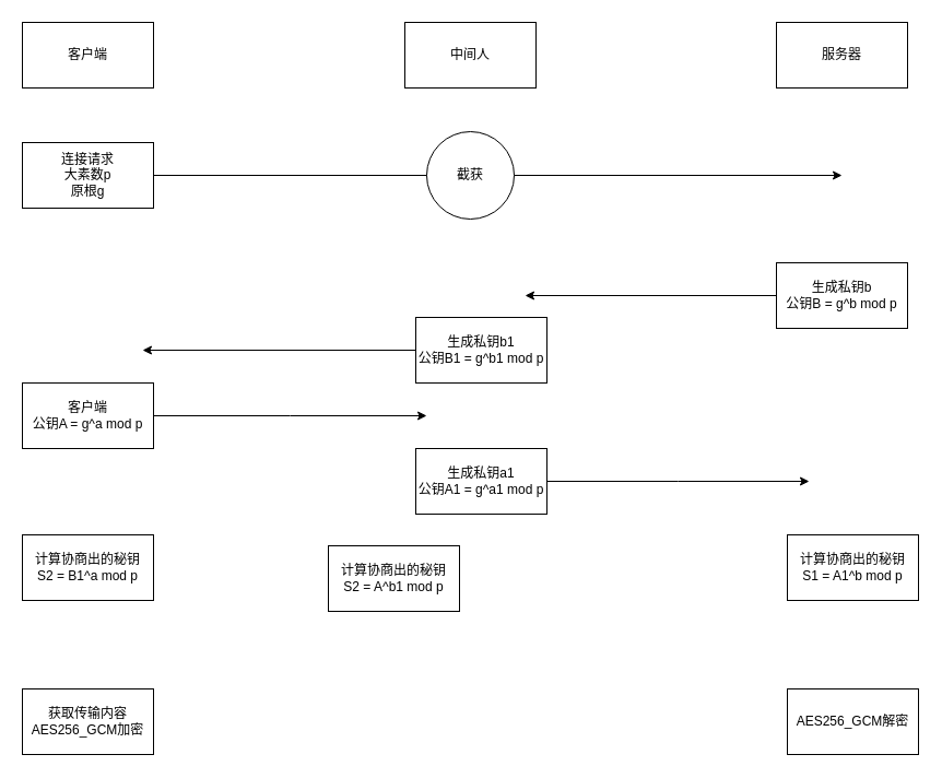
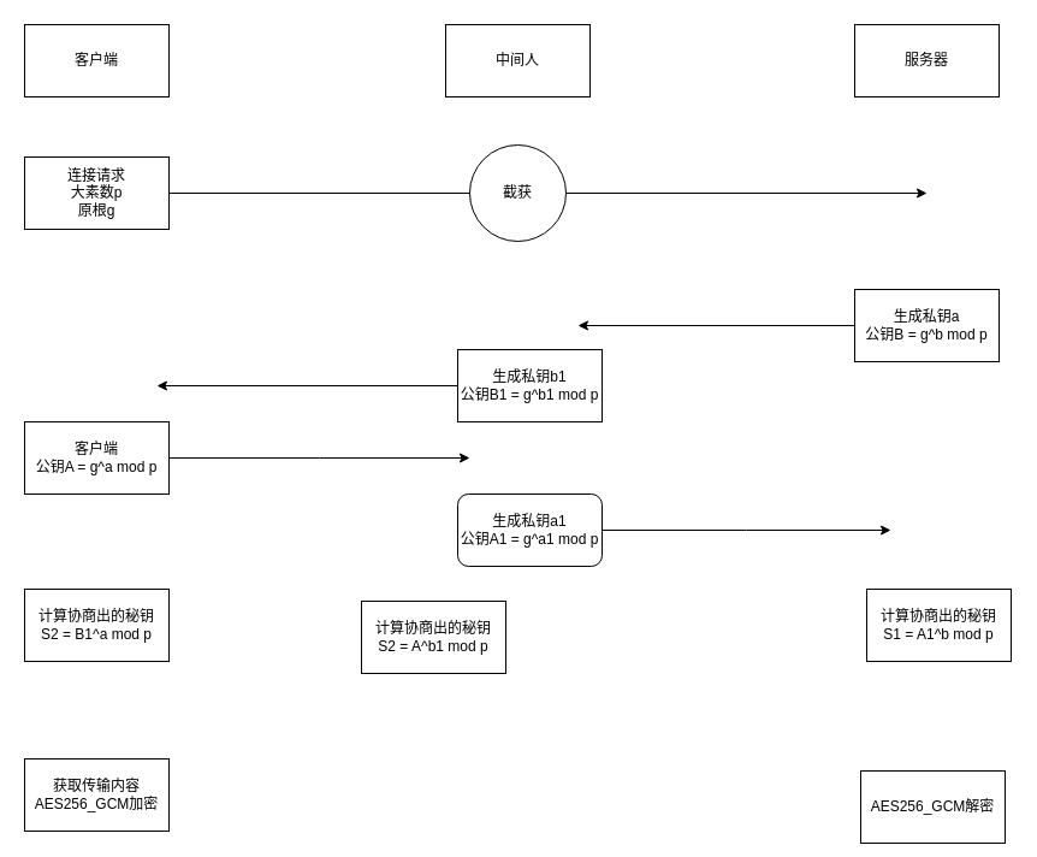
  <mxCell id="0" />
  <mxCell id="1" parent="0" />
  <mxCell id="2" value="客户端" style="rounded=0;whiteSpace=wrap;html=1;" vertex="1" parent="1"><mxGeometry x="20" y="20" width="120" height="60" as="geometry" /></mxCell>
  <mxCell id="3" value="服务器" style="rounded=0;whiteSpace=wrap;html=1;" vertex="1" parent="1"><mxGeometry x="710" y="20" width="120" height="60" as="geometry" /></mxCell>
  <mxCell id="4" style="edgeStyle=orthogonalEdgeStyle;rounded=0;orthogonalLoop=1;jettySize=auto;html=1;" edge="1" parent="1" source="5"><mxGeometry relative="1" as="geometry"><mxPoint x="770" y="160" as="targetPoint" /></mxGeometry></mxCell>
  <mxCell id="5" value="连接请求&lt;br&gt;大素数p&lt;br&gt;原根g" style="rounded=0;whiteSpace=wrap;html=1;" vertex="1" parent="1"><mxGeometry x="20" y="130" width="120" height="60" as="geometry" /></mxCell>
  <mxCell id="6" style="edgeStyle=orthogonalEdgeStyle;rounded=0;orthogonalLoop=1;jettySize=auto;html=1;" edge="1" parent="1" source="7"><mxGeometry relative="1" as="geometry"><mxPoint x="480" y="270" as="targetPoint" /></mxGeometry></mxCell>
- <mxCell id="7" value="生成私钥b&lt;br&gt;公钥B = g^b mod p" style="rounded=0;whiteSpace=wrap;html=1;" vertex="1" parent="1"><mxGeometry x="710" y="240" width="120" height="60" as="geometry" /></mxCell>
+ <mxCell id="7" value="生成私钥a&lt;br&gt;公钥B = g^b mod p" style="rounded=0;whiteSpace=wrap;html=1;" vertex="1" parent="1"><mxGeometry x="710" y="240" width="120" height="60" as="geometry" /></mxCell>
  <mxCell id="8" style="edgeStyle=orthogonalEdgeStyle;rounded=0;orthogonalLoop=1;jettySize=auto;html=1;" edge="1" parent="1" source="9"><mxGeometry relative="1" as="geometry"><mxPoint x="390" y="380" as="targetPoint" /></mxGeometry></mxCell>
  <mxCell id="9" value="客户端&lt;br&gt;公钥A = g^a mod p" style="rounded=0;whiteSpace=wrap;html=1;" vertex="1" parent="1"><mxGeometry x="20" y="350" width="120" height="60" as="geometry" /></mxCell>
  <mxCell id="10" value="计算协商出的秘钥&lt;br&gt;S2 = B1^a mod p" style="rounded=0;whiteSpace=wrap;html=1;" vertex="1" parent="1"><mxGeometry x="20" y="489" width="120" height="60" as="geometry" /></mxCell>
  <mxCell id="11" value="计算协商出的秘钥&lt;br&gt;S1 = A1^b mod p" style="rounded=0;whiteSpace=wrap;html=1;" vertex="1" parent="1"><mxGeometry x="720" y="489" width="120" height="60" as="geometry" /></mxCell>
  <mxCell id="12" value="获取传输内容&lt;br&gt;AES256_GCM加密" style="rounded=0;whiteSpace=wrap;html=1;" vertex="1" parent="1"><mxGeometry x="20" y="630" width="120" height="60" as="geometry" /></mxCell>
- <mxCell id="13" value="&lt;span&gt;AES256_GCM解密&lt;br&gt;&lt;/span&gt;" style="rounded=0;whiteSpace=wrap;html=1;" vertex="1" parent="1"><mxGeometry x="720" y="630" width="120" height="60" as="geometry" /></mxCell>
+ <mxCell id="13" value="&lt;span&gt;AES256_GCM解密&lt;br&gt;&lt;/span&gt;" style="rounded=0;whiteSpace=wrap;html=1;" vertex="1" parent="1"><mxGeometry x="715" y="640" width="120" height="60" as="geometry" /></mxCell>
  <mxCell id="14" value="中间人" style="rounded=0;whiteSpace=wrap;html=1;" vertex="1" parent="1"><mxGeometry x="370" y="20" width="120" height="60" as="geometry" /></mxCell>
  <mxCell id="15" value="截获" style="ellipse;whiteSpace=wrap;html=1;aspect=fixed;" vertex="1" parent="1"><mxGeometry x="390" y="120" width="80" height="80" as="geometry" /></mxCell>
  <mxCell id="16" style="edgeStyle=orthogonalEdgeStyle;rounded=0;orthogonalLoop=1;jettySize=auto;html=1;" edge="1" parent="1" source="17"><mxGeometry relative="1" as="geometry"><mxPoint x="130" y="320" as="targetPoint" /></mxGeometry></mxCell>
  <mxCell id="17" value="生成私钥b1&lt;br&gt;公钥B1 = g^b1 mod p" style="rounded=0;whiteSpace=wrap;html=1;" vertex="1" parent="1"><mxGeometry x="380" y="290" width="120" height="60" as="geometry" /></mxCell>
  <mxCell id="18" style="edgeStyle=orthogonalEdgeStyle;rounded=0;orthogonalLoop=1;jettySize=auto;html=1;" edge="1" parent="1" source="19"><mxGeometry relative="1" as="geometry"><mxPoint x="740" y="440" as="targetPoint" /></mxGeometry></mxCell>
- <mxCell id="19" value="生成私钥a1&lt;br&gt;公钥A1 = g^a1 mod p" style="rounded=0;whiteSpace=wrap;html=1;" vertex="1" parent="1"><mxGeometry x="380" y="410" width="120" height="60" as="geometry" /></mxCell>
+ <mxCell id="19" value="生成私钥a1&lt;br&gt;公钥A1 = g^a1 mod p" style="whiteSpace=wrap;html=1;rounded=1;" vertex="1" parent="1"><mxGeometry x="380" y="410" width="120" height="60" as="geometry" /></mxCell>
  <mxCell id="20" value="计算协商出的秘钥&lt;br&gt;S2 = A^b1 mod p" style="rounded=0;whiteSpace=wrap;html=1;" vertex="1" parent="1"><mxGeometry x="300" y="499" width="120" height="60" as="geometry" /></mxCell>
